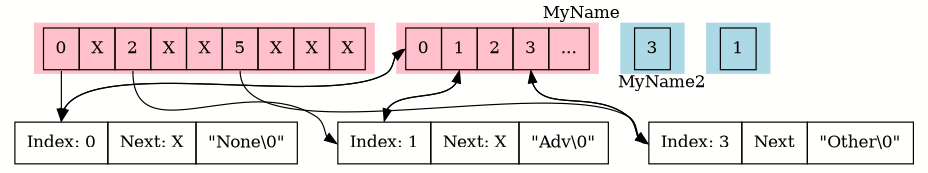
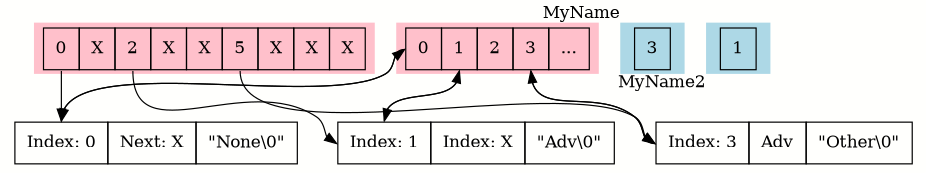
  digraph {
    bgcolor="#fffffd"
    concentrate=true
    node [shape=none style=filled]
    edge [headport=p0 tailport=p0]
    n1 [fillcolor=pink label=<<table border="0" cellspacing="0" cellpadding="9"><tr> 		<td port="p0" border="1">0</td> 		<td port="p1" border="1">X</td> 		<td port="p2" border="1">2</td> 		<td port="p3" border="1">X</td> 		<td port="p4" border="1">X</td> 		<td port="p5" border="1">5</td> 		<td port="p6" border="1">X</td> 		<td port="p7" border="1">X</td> 		<td port="p8" border="1">X</td> 	</tr></table>>]
    n2 [fillcolor=pink label=<<table border="0" cellspacing="0" cellpadding="9"><tr> 		<td port="p0" border="1">0</td> 		<td port="p1" border="1">1</td> 		<td port="p2" border="1">2</td> 		<td port="p3" border="1">3</td> 		<td port="p4" border="1">...</td> 	</tr></table>>]
    n3 [label=<<table border="0" cellspacing="0" cellpadding="9"><tr> 		<td port="p0" border="1">Index: 0</td> 		<td port="N" border="1">Next: X</td>         <td border="1">"None\0"</td>     </tr></table>> style=""]
-   n4 [label=<<table border="0" cellspacing="0" cellpadding="9"><tr> 		<td port="p0" border="1">Index: 1</td> 		<td port="N" border="1">Next: X</td> 		<td border="1">"Adv\0"</td>     </tr></table>> style=""]
-   n5 [label=<<table border="0" cellspacing="0" cellpadding="9"><tr> 		<td port="p0" border="1">Index: 3</td> 		<td port="N" border="1">Next</td>         <td border="1">"Other\0"</td>     </tr></table>> style=""]
+   n4 [label=<<table border="0" cellspacing="0" cellpadding="9"><tr> 		<td port="p0" border="1">Index: 1</td> 		<td port="N" border="1">Index: X</td> 		<td border="1">"Adv\0"</td>     </tr></table>> style=""]
+   n5 [label=<<table border="0" cellspacing="0" cellpadding="9"><tr> 		<td port="p0" border="1">Index: 3</td> 		<td port="N" border="1">Adv</td>         <td border="1">"Other\0"</td>     </tr></table>> style=""]
    n6 [fillcolor=lightblue label=<<table border="0" cellspacing="0" cellpadding="9"><tr>         <td port="p1" border="1">3</td>     </tr></table>> xlabel=MyName]
    n7 [fillcolor=lightblue label=<<table border="0" cellspacing="0" cellpadding="9"><tr>         <td port="p1" border="1">1</td>     </tr></table>> xlabel=MyName2]
    subgraph sub_1 {
      rank=same
      n1
      n2
    }
    n1 -> n3
    n1 -> n4 [tailport=p2]
    n1 -> n5 [tailport=p5]
    n2 -> n3
    n2 -> n4 [tailport=p1]
    n2 -> n5 [tailport=p3]
    n3 -> n2
    n4 -> n2 [headport=p1]
    n5 -> n2 [headport=p3]
  }
